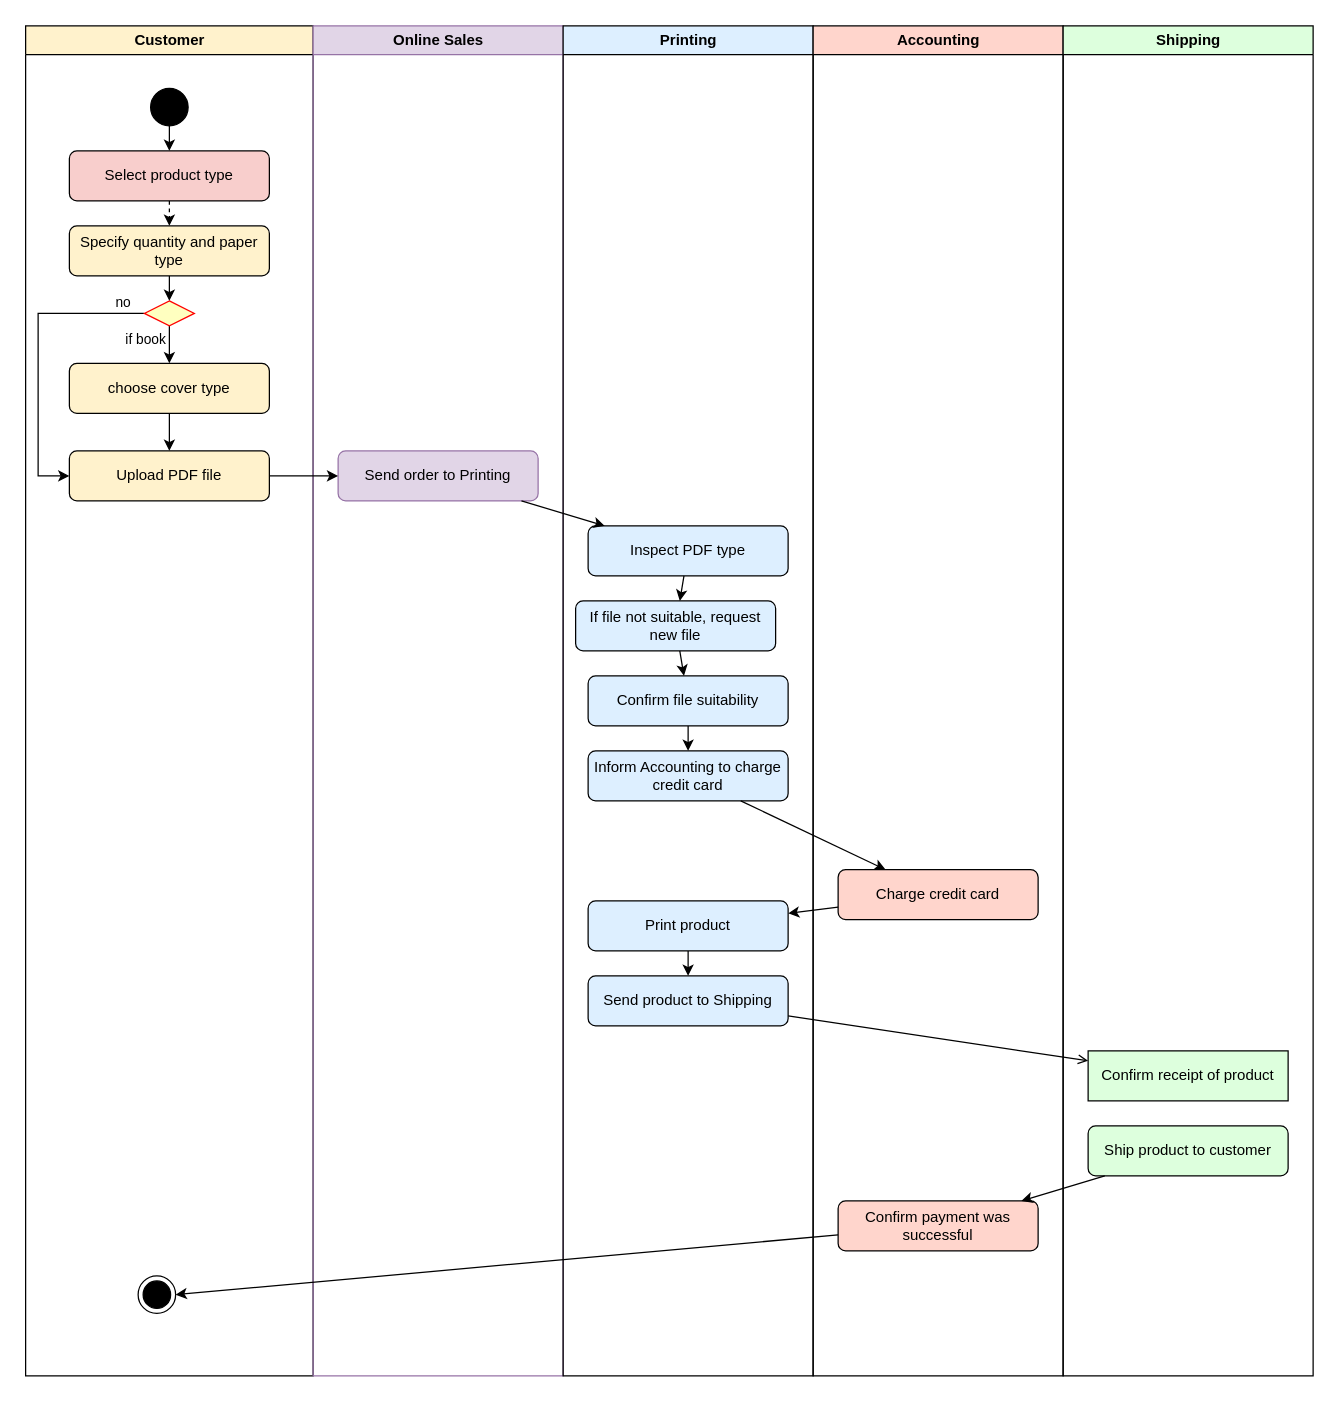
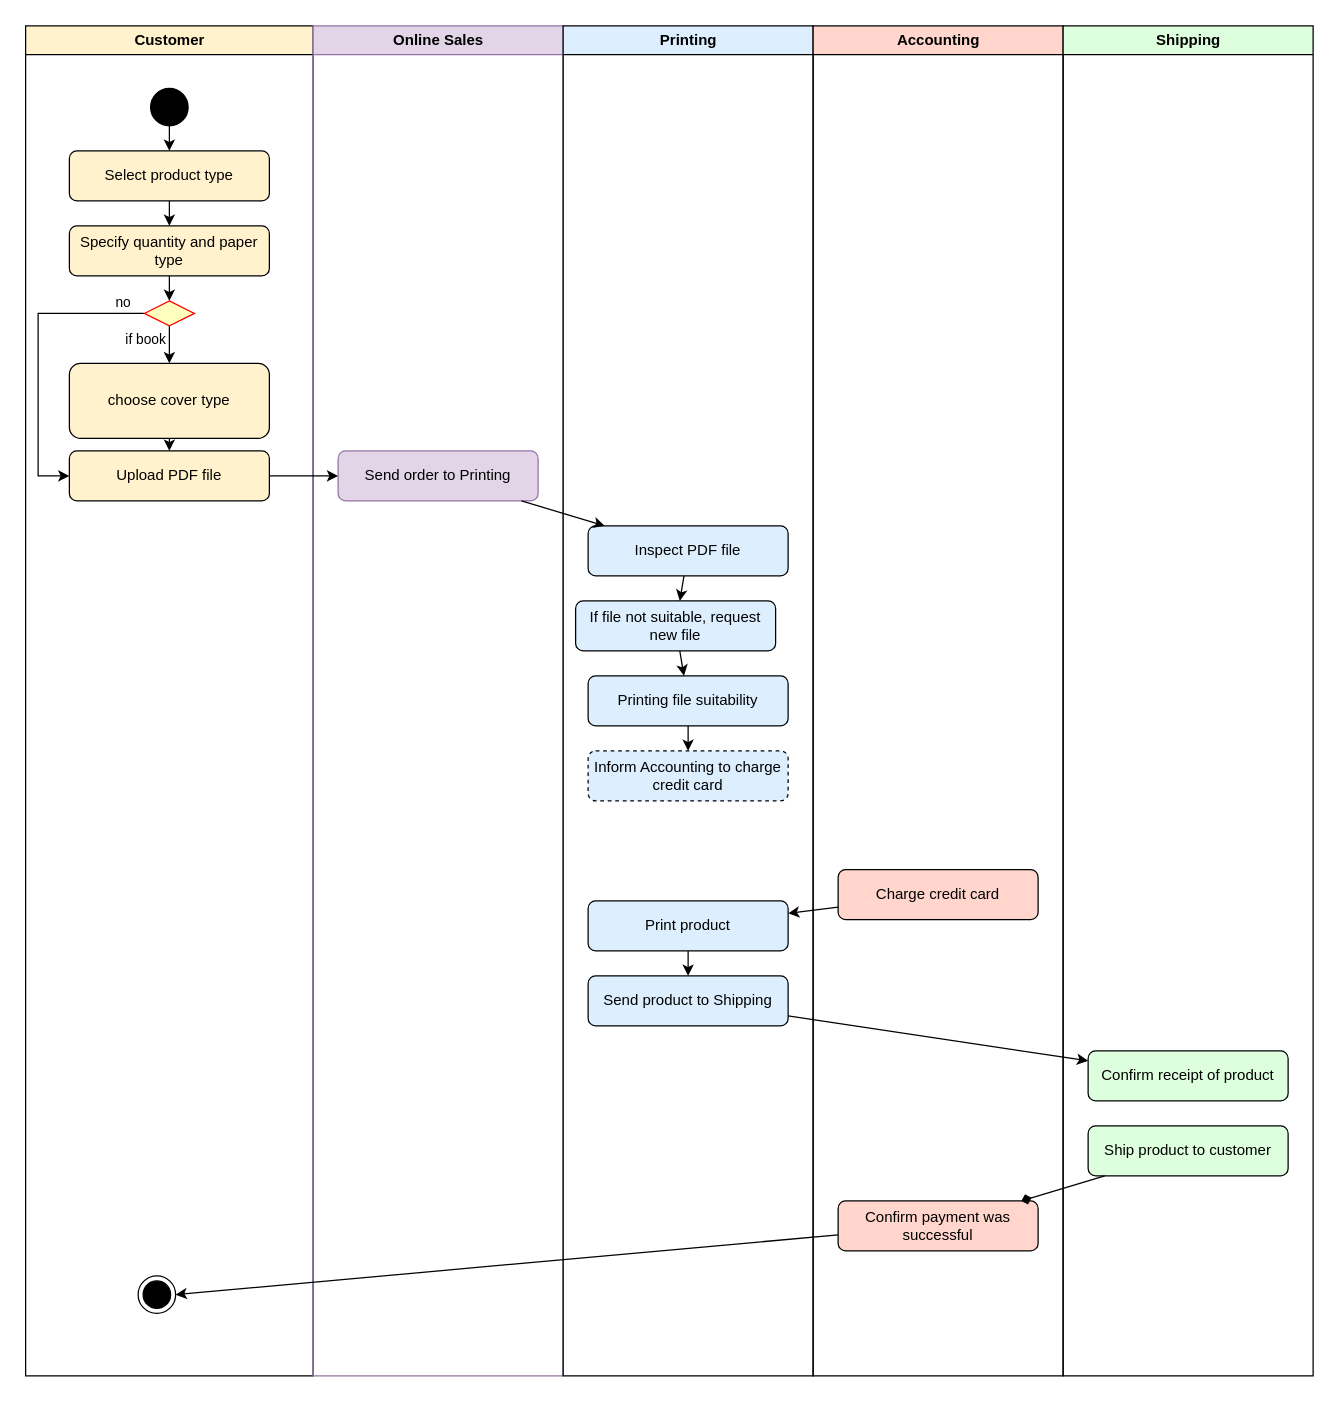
  <mxCell id="0" />
  <mxCell id="1" parent="0" />
  <mxCell id="2" value="Customer" style="swimlane;html=1;strokeColor=#000000;fillColor=#FFF2CC;" vertex="1" parent="1"><mxGeometry x="20" width="230" height="1080" as="geometry" y="20" /></mxCell>
  <mxCell id="3" value="" style="ellipse;whiteSpace=wrap;html=1;strokeColor=#000000;fillColor=#000000;" vertex="1" parent="2"><mxGeometry x="100" y="50" width="30" height="30" as="geometry" /></mxCell>
- <mxCell id="4" value="Select product type" style="rounded=1;whiteSpace=wrap;html=1;strokeColor=#000000;fillColor=#f8cecc;" vertex="1" parent="2"><mxGeometry x="35" y="100" width="160" height="40" as="geometry" /></mxCell>
+ <mxCell id="4" value="Select product type" style="rounded=1;whiteSpace=wrap;html=1;strokeColor=#000000;fillColor=#FFF2CC;" vertex="1" parent="2"><mxGeometry x="35" y="100" width="160" height="40" as="geometry" /></mxCell>
  <mxCell id="5" value="Specify quantity and paper type" style="rounded=1;whiteSpace=wrap;html=1;strokeColor=#000000;fillColor=#FFF2CC;" vertex="1" parent="2"><mxGeometry x="35" y="160" width="160" height="40" as="geometry" /></mxCell>
  <mxCell id="6" value="" style="ellipse;html=1;shape=endState;fillColor=#000000;strokeColor=#000000;" vertex="1" parent="2"><mxGeometry x="90" y="1000" width="30" height="30" as="geometry" /></mxCell>
- <mxCell id="7" value="choose cover type" style="rounded=1;whiteSpace=wrap;html=1;strokeColor=#000000;fillColor=#FFF2CC;" vertex="1" parent="2"><mxGeometry x="35" y="270" width="160" height="40" as="geometry" /></mxCell>
+ <mxCell id="7" value="choose cover type" style="rounded=1;whiteSpace=wrap;html=1;strokeColor=#000000;fillColor=#FFF2CC;" vertex="1" parent="2"><mxGeometry x="35" y="270" width="160" height="60" as="geometry" /></mxCell>
  <mxCell id="8" value="Upload PDF file" style="rounded=1;whiteSpace=wrap;html=1;strokeColor=#000000;fillColor=#FFF2CC;" vertex="1" parent="2"><mxGeometry x="35" y="340" width="160" height="40" as="geometry" /></mxCell>
  <mxCell id="9" edge="1" parent="2" source="7" target="8"><mxGeometry relative="1" as="geometry" /></mxCell>
  <mxCell id="10" style="edgeStyle=orthogonalEdgeStyle;rounded=0;orthogonalLoop=1;jettySize=auto;html=1;exitX=0.5;exitY=1;exitDx=0;exitDy=0;entryX=0.5;entryY=0;entryDx=0;entryDy=0;" edge="1" parent="2" source="14" target="7"><mxGeometry relative="1" as="geometry" /></mxCell>
  <mxCell id="11" value="if book" style="edgeLabel;html=1;align=center;verticalAlign=middle;resizable=0;points=[];" vertex="1" connectable="0" parent="10"><mxGeometry x="-0.141" y="-1" relative="1" as="geometry"><mxPoint x="-19" y="-3" as="offset" /></mxGeometry></mxCell>
  <mxCell id="12" style="edgeStyle=orthogonalEdgeStyle;rounded=0;orthogonalLoop=1;jettySize=auto;html=1;exitX=0;exitY=0.5;exitDx=0;exitDy=0;entryX=0;entryY=0.5;entryDx=0;entryDy=0;" edge="1" parent="2" source="14" target="8"><mxGeometry relative="1" as="geometry"><Array as="points"><mxPoint x="10" y="230" /><mxPoint x="10" y="360" /></Array></mxGeometry></mxCell>
  <mxCell id="13" value="no" style="edgeLabel;html=1;align=center;verticalAlign=middle;resizable=0;points=[];" vertex="1" connectable="0" parent="12"><mxGeometry x="-0.778" y="-2" relative="1" as="geometry"><mxPoint x="9" y="-8" as="offset" /></mxGeometry></mxCell>
  <mxCell id="14" value="" style="rhombus;whiteSpace=wrap;html=1;fontColor=#000000;fillColor=#ffffc0;strokeColor=#ff0000;" vertex="1" parent="2"><mxGeometry x="95" y="220" width="40" height="20" as="geometry" /></mxCell>
  <mxCell id="15" value="" edge="1" parent="2" source="5" target="14"><mxGeometry relative="1" as="geometry"><mxPoint x="115" y="200" as="sourcePoint" /><mxPoint x="115" y="240" as="targetPoint" /></mxGeometry></mxCell>
  <mxCell id="16" value="Online Sales" style="swimlane;html=1;strokeColor=#9673a6;fillColor=#e1d5e7;" vertex="1" parent="1"><mxGeometry x="250" width="200" height="1080" as="geometry" y="20" /></mxCell>
  <mxCell id="17" value="Send order to Printing" style="rounded=1;whiteSpace=wrap;html=1;strokeColor=#9673a6;fillColor=#e1d5e7;" vertex="1" parent="16"><mxGeometry x="20" y="340" width="160" height="40" as="geometry" /></mxCell>
  <mxCell id="18" value="Printing" style="swimlane;html=1;strokeColor=#000000;fillColor=#DDEFFF;" vertex="1" parent="1"><mxGeometry x="450" width="200" height="1080" as="geometry" y="20" /></mxCell>
- <mxCell id="19" value="Inspect PDF type" style="rounded=1;whiteSpace=wrap;html=1;strokeColor=#000000;fillColor=#DDEFFF;" vertex="1" parent="18"><mxGeometry x="20" y="400" width="160" height="40" as="geometry" /></mxCell>
+ <mxCell id="19" value="Inspect PDF file" style="rounded=1;whiteSpace=wrap;html=1;strokeColor=#000000;fillColor=#DDEFFF;" vertex="1" parent="18"><mxGeometry x="20" y="400" width="160" height="40" as="geometry" /></mxCell>
  <mxCell id="20" value="If file not suitable, request new file" style="rounded=1;whiteSpace=wrap;html=1;strokeColor=#000000;fillColor=#DDEFFF;" vertex="1" parent="18"><mxGeometry x="10" y="460" width="160" height="40" as="geometry" /></mxCell>
- <mxCell id="21" value="Confirm file suitability" style="rounded=1;whiteSpace=wrap;html=1;strokeColor=#000000;fillColor=#DDEFFF;" vertex="1" parent="18"><mxGeometry x="20" y="520" width="160" height="40" as="geometry" /></mxCell>
- <mxCell id="22" value="Inform Accounting to charge credit card" style="rounded=1;whiteSpace=wrap;html=1;strokeColor=#000000;fillColor=#DDEFFF;" vertex="1" parent="18"><mxGeometry x="20" y="580" width="160" height="40" as="geometry" /></mxCell>
+ <mxCell id="21" value="Printing file suitability" style="rounded=1;whiteSpace=wrap;html=1;strokeColor=#000000;fillColor=#DDEFFF;" vertex="1" parent="18"><mxGeometry x="20" y="520" width="160" height="40" as="geometry" /></mxCell>
+ <mxCell id="22" value="Inform Accounting to charge credit card" style="rounded=1;whiteSpace=wrap;html=1;strokeColor=#000000;fillColor=#DDEFFF;dashed=1;" vertex="1" parent="18"><mxGeometry x="20" y="580" width="160" height="40" as="geometry" /></mxCell>
  <mxCell id="23" value="Print product" style="rounded=1;whiteSpace=wrap;html=1;strokeColor=#000000;fillColor=#DDEFFF;" vertex="1" parent="18"><mxGeometry x="20" y="700" width="160" height="40" as="geometry" /></mxCell>
  <mxCell id="24" value="Send product to Shipping" style="rounded=1;whiteSpace=wrap;html=1;strokeColor=#000000;fillColor=#DDEFFF;" vertex="1" parent="18"><mxGeometry x="20" y="760" width="160" height="40" as="geometry" /></mxCell>
  <mxCell id="25" value="Accounting" style="swimlane;html=1;strokeColor=#000000;fillColor=#FFD5CC;" vertex="1" parent="1"><mxGeometry x="650" width="200" height="1080" as="geometry" y="20" /></mxCell>
  <mxCell id="26" value="Charge credit card" style="rounded=1;whiteSpace=wrap;html=1;strokeColor=#000000;fillColor=#FFD5CC;" vertex="1" parent="25"><mxGeometry x="20" y="675" width="160" height="40" as="geometry" /></mxCell>
  <mxCell id="27" value="Confirm payment was successful" style="rounded=1;whiteSpace=wrap;html=1;strokeColor=#000000;fillColor=#FFD5CC;" vertex="1" parent="25"><mxGeometry x="20" y="940" width="160" height="40" as="geometry" /></mxCell>
  <mxCell id="28" value="Shipping" style="swimlane;html=1;strokeColor=#000000;fillColor=#DDFFDD;" vertex="1" parent="1"><mxGeometry x="850" width="200" height="1080" as="geometry" y="20" /></mxCell>
- <mxCell id="29" value="Confirm receipt of product" style="whiteSpace=wrap;html=1;strokeColor=#000000;fillColor=#DDFFDD;rounded=0;" vertex="1" parent="28"><mxGeometry x="20" y="820" width="160" height="40" as="geometry" /></mxCell>
+ <mxCell id="29" value="Confirm receipt of product" style="rounded=1;whiteSpace=wrap;html=1;strokeColor=#000000;fillColor=#DDFFDD;" vertex="1" parent="28"><mxGeometry x="20" y="820" width="160" height="40" as="geometry" /></mxCell>
  <mxCell id="30" value="Ship product to customer" style="rounded=1;whiteSpace=wrap;html=1;strokeColor=#000000;fillColor=#DDFFDD;" vertex="1" parent="28"><mxGeometry x="20" y="880" width="160" height="40" as="geometry" /></mxCell>
  <mxCell id="31" edge="1" parent="1" source="3" target="4"><mxGeometry relative="1" as="geometry" /></mxCell>
- <mxCell id="32" edge="1" parent="1" source="4" target="5" style="dashed=1;"><mxGeometry relative="1" as="geometry" /></mxCell>
+ <mxCell id="32" edge="1" parent="1" source="4" target="5"><mxGeometry relative="1" as="geometry" /></mxCell>
  <mxCell id="33" edge="1" parent="1" source="8" target="17"><mxGeometry relative="1" as="geometry" /></mxCell>
  <mxCell id="34" edge="1" parent="1" source="17" target="19"><mxGeometry relative="1" as="geometry" /></mxCell>
  <mxCell id="35" edge="1" parent="1" source="19" target="20"><mxGeometry relative="1" as="geometry" /></mxCell>
  <mxCell id="36" edge="1" parent="1" source="20" target="21"><mxGeometry relative="1" as="geometry" /></mxCell>
  <mxCell id="37" edge="1" parent="1" source="21" target="22"><mxGeometry relative="1" as="geometry" /></mxCell>
- <mxCell id="38" edge="1" parent="1" source="22" target="26"><mxGeometry relative="1" as="geometry" /></mxCell>
  <mxCell id="39" edge="1" parent="1" source="26" target="23"><mxGeometry relative="1" as="geometry" /></mxCell>
  <mxCell id="40" edge="1" parent="1" source="23" target="24"><mxGeometry relative="1" as="geometry" /></mxCell>
- <mxCell id="41" edge="1" parent="1" source="24" target="29" style="endArrow=open;"><mxGeometry relative="1" as="geometry" /></mxCell>
- <mxCell id="42" edge="1" parent="1" source="30" target="27"><mxGeometry relative="1" as="geometry" /></mxCell>
+ <mxCell id="41" edge="1" parent="1" source="24" target="29"><mxGeometry relative="1" as="geometry" /></mxCell>
+ <mxCell id="42" edge="1" parent="1" source="30" target="27" style="endArrow=diamond;"><mxGeometry relative="1" as="geometry" /></mxCell>
  <mxCell id="43" style="entryX=1;entryY=0.5;entryDx=0;entryDy=0;" edge="1" parent="1" source="27" target="6"><mxGeometry relative="1" as="geometry"><mxPoint x="169.901" y="1038.01" as="targetPoint" /></mxGeometry></mxCell>
